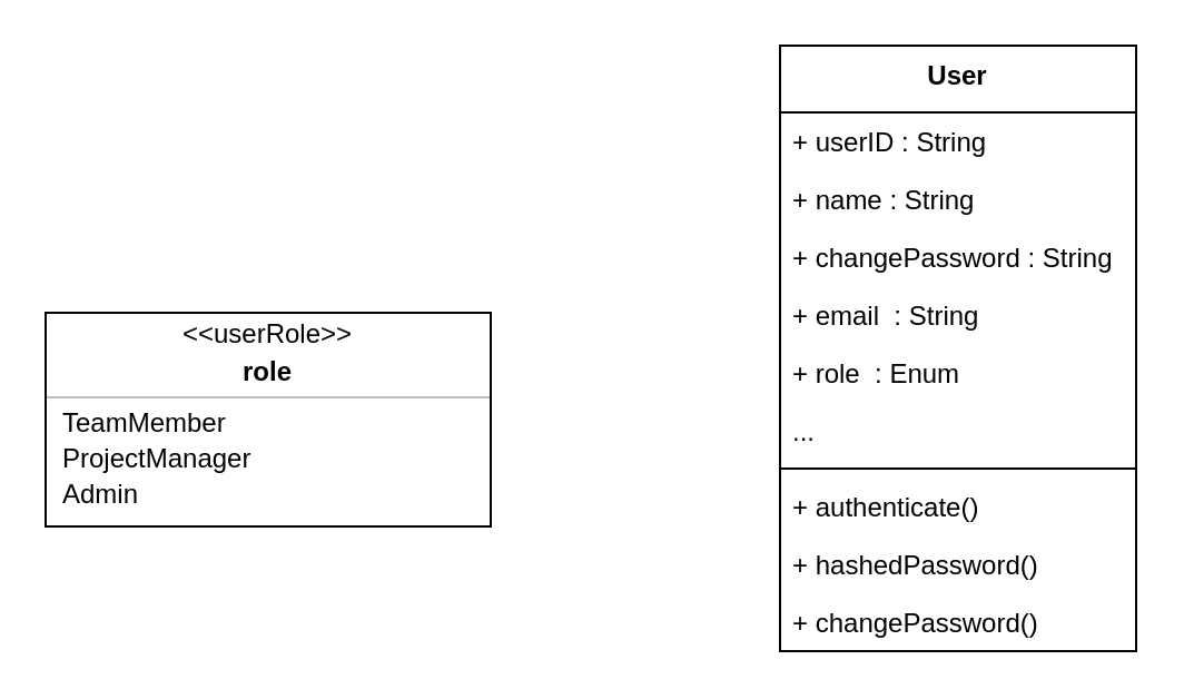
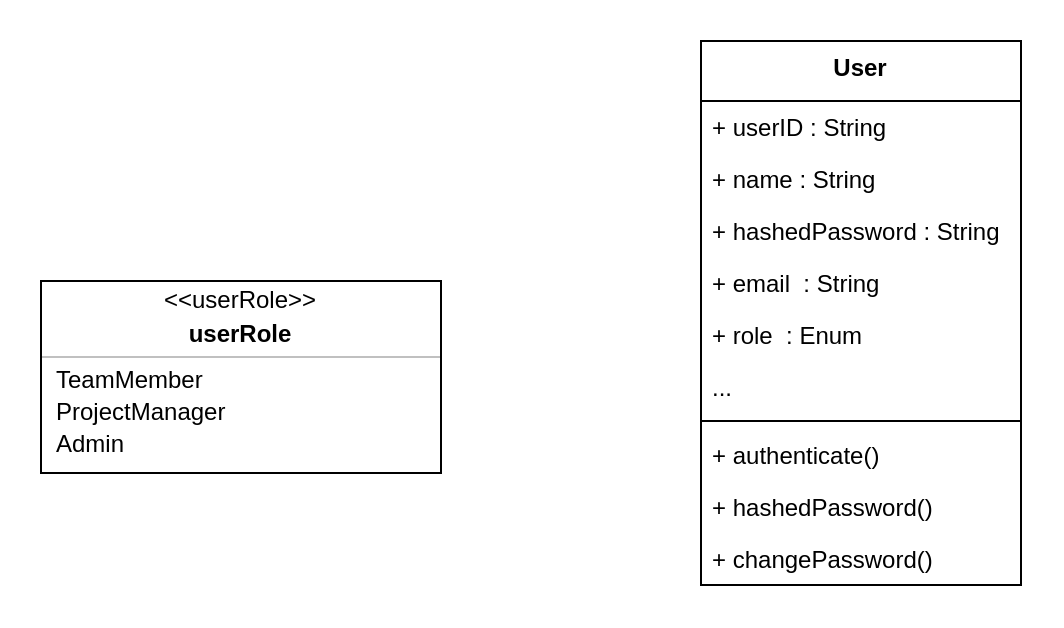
  <mxCell id="0" />
  <mxCell id="1" parent="0" />
  <mxCell id="2" value="User" style="swimlane;fontStyle=1;align=center;verticalAlign=top;childLayout=stackLayout;horizontal=1;startSize=30;horizontalStack=0;resizeParent=1;resizeLast=0;collapsible=1;marginBottom=0;rounded=0;shadow=0;strokeWidth=1;" parent="1" vertex="1"><mxGeometry x="350" y="20" width="160" height="272" as="geometry"><mxRectangle x="230" y="140" width="160" height="26" as="alternateBounds" /></mxGeometry></mxCell>
  <mxCell id="3" value="+ userID : String" style="text;align=left;verticalAlign=top;spacingLeft=4;spacingRight=4;overflow=hidden;rotatable=0;points=[[0,0.5],[1,0.5]];portConstraint=eastwest;" vertex="1" parent="2"><mxGeometry y="30" width="160" height="26" as="geometry" /></mxCell>
  <mxCell id="4" value="+ name : String" style="text;align=left;verticalAlign=top;spacingLeft=4;spacingRight=4;overflow=hidden;rotatable=0;points=[[0,0.5],[1,0.5]];portConstraint=eastwest;" parent="2" vertex="1"><mxGeometry y="56" width="160" height="26" as="geometry" /></mxCell>
- <mxCell id="5" value="+ changePassword : String" style="text;align=left;verticalAlign=top;spacingLeft=4;spacingRight=4;overflow=hidden;rotatable=0;points=[[0,0.5],[1,0.5]];portConstraint=eastwest;" vertex="1" parent="2"><mxGeometry y="82" width="160" height="26" as="geometry" /></mxCell>
+ <mxCell id="5" value="+ hashedPassword : String" style="text;align=left;verticalAlign=top;spacingLeft=4;spacingRight=4;overflow=hidden;rotatable=0;points=[[0,0.5],[1,0.5]];portConstraint=eastwest;" vertex="1" parent="2"><mxGeometry y="82" width="160" height="26" as="geometry" /></mxCell>
  <mxCell id="6" value="+ email  : String" style="text;align=left;verticalAlign=top;spacingLeft=4;spacingRight=4;overflow=hidden;rotatable=0;points=[[0,0.5],[1,0.5]];portConstraint=eastwest;" vertex="1" parent="2"><mxGeometry y="108" width="160" height="26" as="geometry" /></mxCell>
  <mxCell id="7" value="+ role  : Enum" style="text;align=left;verticalAlign=top;spacingLeft=4;spacingRight=4;overflow=hidden;rotatable=0;points=[[0,0.5],[1,0.5]];portConstraint=eastwest;" vertex="1" parent="2"><mxGeometry y="134" width="160" height="26" as="geometry" /></mxCell>
  <mxCell id="8" value="..." style="text;align=left;verticalAlign=top;spacingLeft=4;spacingRight=4;overflow=hidden;rotatable=0;points=[[0,0.5],[1,0.5]];portConstraint=eastwest;" vertex="1" parent="2"><mxGeometry y="160" width="160" height="26" as="geometry" /></mxCell>
  <mxCell id="9" value="" style="line;html=1;strokeWidth=1;align=left;verticalAlign=middle;spacingTop=-1;spacingLeft=3;spacingRight=3;rotatable=0;labelPosition=right;points=[];portConstraint=eastwest;" parent="2" vertex="1"><mxGeometry y="186" width="160" height="8" as="geometry" /></mxCell>
  <mxCell id="10" value="+ authenticate()" style="text;align=left;verticalAlign=top;spacingLeft=4;spacingRight=4;overflow=hidden;rotatable=0;points=[[0,0.5],[1,0.5]];portConstraint=eastwest;" parent="2" vertex="1"><mxGeometry y="194" width="160" height="26" as="geometry" /></mxCell>
  <mxCell id="11" value="+ hashedPassword()" style="text;align=left;verticalAlign=top;spacingLeft=4;spacingRight=4;overflow=hidden;rotatable=0;points=[[0,0.5],[1,0.5]];portConstraint=eastwest;" vertex="1" parent="2"><mxGeometry y="220" width="160" height="26" as="geometry" /></mxCell>
  <mxCell id="12" value="+ changePassword()" style="text;align=left;verticalAlign=top;spacingLeft=4;spacingRight=4;overflow=hidden;rotatable=0;points=[[0,0.5],[1,0.5]];portConstraint=eastwest;" vertex="1" parent="2"><mxGeometry y="246" width="160" height="26" as="geometry" /></mxCell>
  <mxCell id="13" value="" style="fontStyle=1;align=center;verticalAlign=middle;childLayout=stackLayout;horizontal=1;horizontalStack=0;resizeParent=1;resizeParentMax=0;resizeLast=0;marginBottom=0;" vertex="1" parent="1"><mxGeometry x="20" y="140" width="200" height="96" as="geometry" /></mxCell>
  <mxCell id="14" value="&amp;lt;&amp;lt;userRole&amp;gt;&amp;gt;" style="html=1;align=center;spacing=0;verticalAlign=middle;strokeColor=none;fillColor=none;whiteSpace=wrap;" vertex="1" parent="13"><mxGeometry width="200" height="20" as="geometry" /></mxCell>
- <mxCell id="15" value="role" style="html=1;align=center;spacing=0;verticalAlign=middle;strokeColor=none;fillColor=none;whiteSpace=wrap;fontStyle=1;" vertex="1" parent="13"><mxGeometry y="20" width="200" height="14" as="geometry" /></mxCell>
+ <mxCell id="15" value="userRole" style="html=1;align=center;spacing=0;verticalAlign=middle;strokeColor=none;fillColor=none;whiteSpace=wrap;fontStyle=1;" vertex="1" parent="13"><mxGeometry y="20" width="200" height="14" as="geometry" /></mxCell>
  <mxCell id="16" value="" style="line;strokeWidth=0.25;fillColor=none;align=left;verticalAlign=middle;spacingTop=-1;spacingLeft=3;spacingRight=3;rotatable=0;labelPosition=right;points=[];portConstraint=eastwest;" vertex="1" parent="13"><mxGeometry y="34" width="200" height="8" as="geometry" /></mxCell>
  <mxCell id="17" value="TeamMember" style="html=1;align=left;spacing=0;spacingLeft=8;verticalAlign=middle;strokeColor=none;fillColor=none;whiteSpace=wrap;" vertex="1" parent="13"><mxGeometry y="42" width="200" height="16" as="geometry" /></mxCell>
  <mxCell id="18" value="ProjectManager" style="html=1;align=left;spacing=0;spacingLeft=8;verticalAlign=middle;strokeColor=none;fillColor=none;whiteSpace=wrap;" vertex="1" parent="13"><mxGeometry y="58" width="200" height="16" as="geometry" /></mxCell>
  <mxCell id="19" value="Admin" style="html=1;align=left;spacing=0;spacingLeft=8;verticalAlign=middle;strokeColor=none;fillColor=none;whiteSpace=wrap;" vertex="1" parent="13"><mxGeometry y="74" width="200" height="16" as="geometry" /></mxCell>
  <mxCell id="20" value="" style="html=1;align=left;spacing=0;spacingLeft=8;verticalAlign=middle;strokeColor=none;fillColor=none;whiteSpace=wrap;" vertex="1" parent="13"><mxGeometry y="90" width="200" height="6" as="geometry" /></mxCell>
